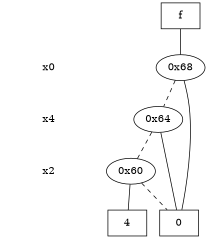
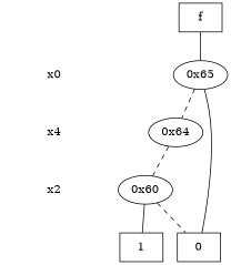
  digraph {
    node [shape=plaintext]
    edge [dir=none style=invis]
    "CONST NODES" [style=invis]
    " x0 "
    n3 [label=x4]
    " x2 "
    f [shape=box]
-   "0x65" [label="0x68" shape=""]
+   "0x65" [shape=""]
    "0x64" [shape=""]
    "0x60" [shape=""]
    n9 [label=0 shape=box]
-   n10 [label=4 shape=box]
+   n10 [label=1 shape=box]
    subgraph sub_1 {
      "CONST NODES"
      " x0 "
      n3
      " x2 "
    }
    subgraph sub_2 {
      rank=same
      f
    }
    subgraph sub_3 {
      rank=same
      " x0 "
      "0x65"
    }
    subgraph sub_4 {
      rank=same
      n3
      "0x64"
    }
    subgraph sub_5 {
      rank=same
      " x2 "
      "0x60"
    }
    subgraph sub_6 {
      rank=same
      "CONST NODES"
      subgraph sub_7 {
        rank=same
        n9
        n10
      }
    }
    " x0 " -> n3
    n3 -> " x2 "
    " x2 " -> "CONST NODES"
    f -> "0x65" [style=solid]
    "0x65" -> "0x64" [style=dashed]
    "0x65" -> n9 [style=solid]
    "0x64" -> "0x60" [style=dashed]
-   "0x64" -> n9 [style=""]
    "0x60" -> n9 [style=dashed]
    "0x60" -> n10 [style=""]
  }
